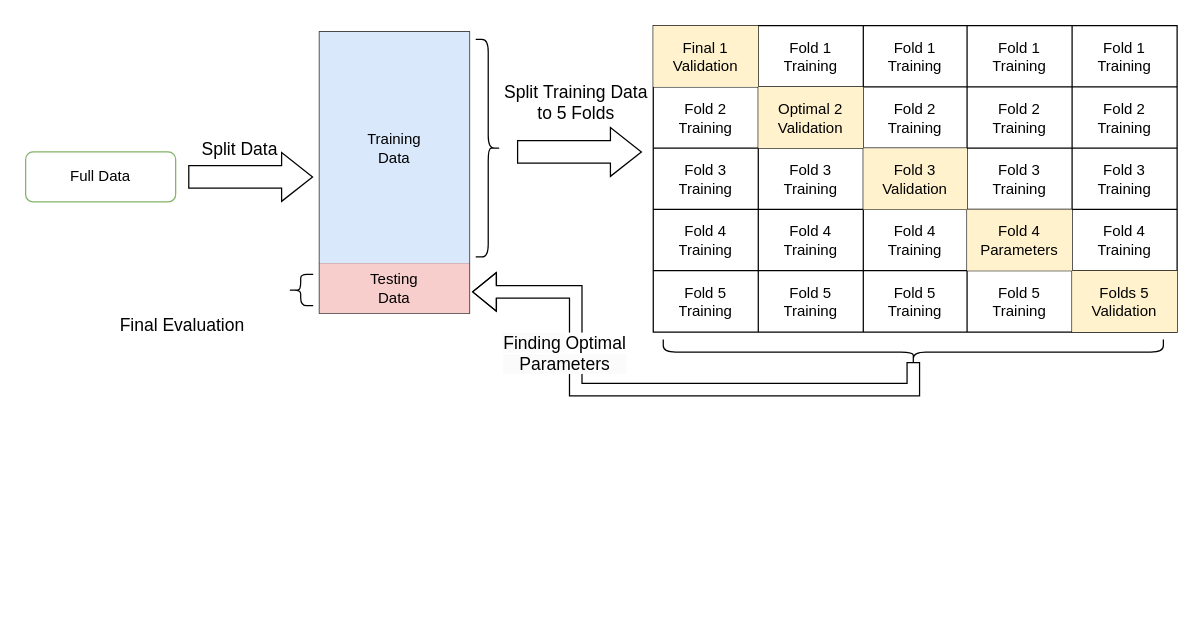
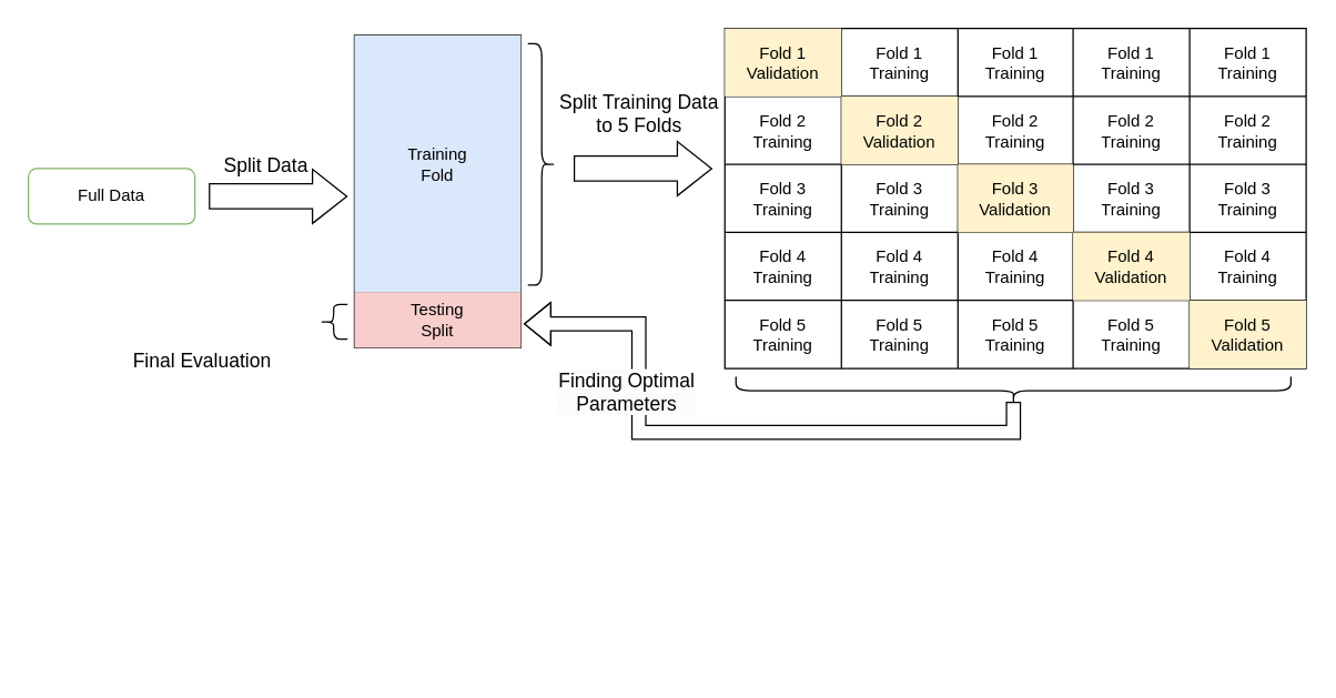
  <mxCell id="0" />
  <mxCell id="1" parent="0" />
  <mxCell id="2" value="Full Data" style="rounded=1;whiteSpace=wrap;html=1;fontSize=12;glass=0;strokeWidth=1;shadow=0;fillColor=#ffffff;strokeColor=#82b366;" parent="1" vertex="1"><mxGeometry x="20" y="121" width="120" height="40" as="geometry" /></mxCell>
  <mxCell id="3" value="" style="shape=table;startSize=0;container=1;collapsible=0;childLayout=tableLayout;" vertex="1" parent="1"><mxGeometry x="522" y="20" width="419" height="245" as="geometry" /></mxCell>
  <mxCell id="4" value="" style="shape=tableRow;horizontal=0;startSize=0;swimlaneHead=0;swimlaneBody=0;strokeColor=inherit;top=0;left=0;bottom=0;right=0;collapsible=0;dropTarget=0;fillColor=none;points=[[0,0.5],[1,0.5]];portConstraint=eastwest;" vertex="1" parent="3"><mxGeometry width="419" height="49" as="geometry" /></mxCell>
- <mxCell id="5" value="Final 1 Validation" style="shape=partialRectangle;html=1;whiteSpace=wrap;connectable=0;strokeColor=#d6b656;overflow=hidden;fillColor=#fff2cc;top=0;left=0;bottom=0;right=0;pointerEvents=1;" vertex="1" parent="4"><mxGeometry width="84" height="49" as="geometry"><mxRectangle width="84" height="49" as="alternateBounds" /></mxGeometry></mxCell>
+ <mxCell id="5" value="Fold 1 Validation" style="shape=partialRectangle;html=1;whiteSpace=wrap;connectable=0;strokeColor=#d6b656;overflow=hidden;fillColor=#fff2cc;top=0;left=0;bottom=0;right=0;pointerEvents=1;" vertex="1" parent="4"><mxGeometry width="84" height="49" as="geometry"><mxRectangle width="84" height="49" as="alternateBounds" /></mxGeometry></mxCell>
  <mxCell id="6" value="Fold 1&lt;div&gt;&lt;span style=&quot;background-color: initial;&quot;&gt;Training&lt;/span&gt;&lt;/div&gt;" style="shape=partialRectangle;html=1;whiteSpace=wrap;connectable=0;strokeColor=inherit;overflow=hidden;fillColor=none;top=0;left=0;bottom=0;right=0;pointerEvents=1;" vertex="1" parent="4"><mxGeometry x="84" width="84" height="49" as="geometry"><mxRectangle width="84" height="49" as="alternateBounds" /></mxGeometry></mxCell>
  <mxCell id="7" value="Fold 1&lt;div&gt;&lt;span style=&quot;background-color: initial;&quot;&gt;Training&lt;/span&gt;&lt;/div&gt;" style="shape=partialRectangle;html=1;whiteSpace=wrap;connectable=0;strokeColor=inherit;overflow=hidden;fillColor=none;top=0;left=0;bottom=0;right=0;pointerEvents=1;" vertex="1" parent="4"><mxGeometry x="168" width="83" height="49" as="geometry"><mxRectangle width="83" height="49" as="alternateBounds" /></mxGeometry></mxCell>
  <mxCell id="8" value="Fold 1&lt;div&gt;&lt;span style=&quot;background-color: initial;&quot;&gt;Training&lt;/span&gt;&lt;/div&gt;" style="shape=partialRectangle;html=1;whiteSpace=wrap;connectable=0;strokeColor=inherit;overflow=hidden;fillColor=none;top=0;left=0;bottom=0;right=0;pointerEvents=1;" vertex="1" parent="4"><mxGeometry x="251" width="84" height="49" as="geometry"><mxRectangle width="84" height="49" as="alternateBounds" /></mxGeometry></mxCell>
  <mxCell id="9" value="Fold 1&lt;div&gt;&lt;span style=&quot;background-color: initial;&quot;&gt;Training&lt;/span&gt;&lt;/div&gt;" style="shape=partialRectangle;html=1;whiteSpace=wrap;connectable=0;strokeColor=inherit;overflow=hidden;fillColor=none;top=0;left=0;bottom=0;right=0;pointerEvents=1;" vertex="1" parent="4"><mxGeometry x="335" width="84" height="49" as="geometry"><mxRectangle width="84" height="49" as="alternateBounds" /></mxGeometry></mxCell>
  <mxCell id="10" value="" style="shape=tableRow;horizontal=0;startSize=0;swimlaneHead=0;swimlaneBody=0;strokeColor=inherit;top=0;left=0;bottom=0;right=0;collapsible=0;dropTarget=0;fillColor=none;points=[[0,0.5],[1,0.5]];portConstraint=eastwest;" vertex="1" parent="3"><mxGeometry y="49" width="419" height="49" as="geometry" /></mxCell>
  <mxCell id="11" value="Fold 2&lt;div&gt;&lt;span style=&quot;background-color: initial;&quot;&gt;Training&lt;/span&gt;&lt;/div&gt;" style="shape=partialRectangle;html=1;whiteSpace=wrap;connectable=0;strokeColor=inherit;overflow=hidden;fillColor=none;top=0;left=0;bottom=0;right=0;pointerEvents=1;" vertex="1" parent="10"><mxGeometry width="84" height="49" as="geometry"><mxRectangle width="84" height="49" as="alternateBounds" /></mxGeometry></mxCell>
- <mxCell id="12" value="Optimal 2 Validation" style="shape=partialRectangle;html=1;whiteSpace=wrap;connectable=0;strokeColor=#d6b656;overflow=hidden;fillColor=#fff2cc;top=0;left=0;bottom=0;right=0;pointerEvents=1;" vertex="1" parent="10"><mxGeometry x="84" width="84" height="49" as="geometry"><mxRectangle width="84" height="49" as="alternateBounds" /></mxGeometry></mxCell>
+ <mxCell id="12" value="Fold 2 Validation" style="shape=partialRectangle;html=1;whiteSpace=wrap;connectable=0;strokeColor=#d6b656;overflow=hidden;fillColor=#fff2cc;top=0;left=0;bottom=0;right=0;pointerEvents=1;" vertex="1" parent="10"><mxGeometry x="84" width="84" height="49" as="geometry"><mxRectangle width="84" height="49" as="alternateBounds" /></mxGeometry></mxCell>
  <mxCell id="13" value="Fold 2&lt;div&gt;&lt;span style=&quot;background-color: initial;&quot;&gt;Training&lt;/span&gt;&lt;/div&gt;" style="shape=partialRectangle;html=1;whiteSpace=wrap;connectable=0;strokeColor=inherit;overflow=hidden;fillColor=none;top=0;left=0;bottom=0;right=0;pointerEvents=1;" vertex="1" parent="10"><mxGeometry x="168" width="83" height="49" as="geometry"><mxRectangle width="83" height="49" as="alternateBounds" /></mxGeometry></mxCell>
  <mxCell id="14" value="Fold 2&lt;div&gt;&lt;span style=&quot;background-color: initial;&quot;&gt;Training&lt;/span&gt;&lt;/div&gt;" style="shape=partialRectangle;html=1;whiteSpace=wrap;connectable=0;strokeColor=inherit;overflow=hidden;fillColor=none;top=0;left=0;bottom=0;right=0;pointerEvents=1;" vertex="1" parent="10"><mxGeometry x="251" width="84" height="49" as="geometry"><mxRectangle width="84" height="49" as="alternateBounds" /></mxGeometry></mxCell>
  <mxCell id="15" value="Fold 2&lt;div&gt;&lt;span style=&quot;background-color: initial;&quot;&gt;Training&lt;/span&gt;&lt;/div&gt;" style="shape=partialRectangle;html=1;whiteSpace=wrap;connectable=0;strokeColor=inherit;overflow=hidden;fillColor=none;top=0;left=0;bottom=0;right=0;pointerEvents=1;" vertex="1" parent="10"><mxGeometry x="335" width="84" height="49" as="geometry"><mxRectangle width="84" height="49" as="alternateBounds" /></mxGeometry></mxCell>
  <mxCell id="16" value="" style="shape=tableRow;horizontal=0;startSize=0;swimlaneHead=0;swimlaneBody=0;strokeColor=inherit;top=0;left=0;bottom=0;right=0;collapsible=0;dropTarget=0;fillColor=none;points=[[0,0.5],[1,0.5]];portConstraint=eastwest;" vertex="1" parent="3"><mxGeometry y="98" width="419" height="49" as="geometry" /></mxCell>
  <mxCell id="17" value="Fold 3&lt;div&gt;&lt;span style=&quot;background-color: initial;&quot;&gt;Training&lt;/span&gt;&lt;/div&gt;" style="shape=partialRectangle;html=1;whiteSpace=wrap;connectable=0;strokeColor=inherit;overflow=hidden;fillColor=none;top=0;left=0;bottom=0;right=0;pointerEvents=1;" vertex="1" parent="16"><mxGeometry width="84" height="49" as="geometry"><mxRectangle width="84" height="49" as="alternateBounds" /></mxGeometry></mxCell>
  <mxCell id="18" value="Fold 3&lt;div&gt;&lt;span style=&quot;background-color: initial;&quot;&gt;Training&lt;/span&gt;&lt;/div&gt;" style="shape=partialRectangle;html=1;whiteSpace=wrap;connectable=0;strokeColor=inherit;overflow=hidden;fillColor=none;top=0;left=0;bottom=0;right=0;pointerEvents=1;" vertex="1" parent="16"><mxGeometry x="84" width="84" height="49" as="geometry"><mxRectangle width="84" height="49" as="alternateBounds" /></mxGeometry></mxCell>
  <mxCell id="19" value="Fold 3 Validation" style="shape=partialRectangle;html=1;whiteSpace=wrap;connectable=0;strokeColor=#d6b656;overflow=hidden;fillColor=#fff2cc;top=0;left=0;bottom=0;right=0;pointerEvents=1;" vertex="1" parent="16"><mxGeometry x="168" width="83" height="49" as="geometry"><mxRectangle width="83" height="49" as="alternateBounds" /></mxGeometry></mxCell>
  <mxCell id="20" value="Fold 3&lt;div&gt;&lt;span style=&quot;background-color: initial;&quot;&gt;Training&lt;/span&gt;&lt;/div&gt;" style="shape=partialRectangle;html=1;whiteSpace=wrap;connectable=0;strokeColor=inherit;overflow=hidden;fillColor=none;top=0;left=0;bottom=0;right=0;pointerEvents=1;" vertex="1" parent="16"><mxGeometry x="251" width="84" height="49" as="geometry"><mxRectangle width="84" height="49" as="alternateBounds" /></mxGeometry></mxCell>
  <mxCell id="21" value="Fold 3&lt;div&gt;&lt;span style=&quot;background-color: initial;&quot;&gt;Training&lt;/span&gt;&lt;/div&gt;" style="shape=partialRectangle;html=1;whiteSpace=wrap;connectable=0;strokeColor=inherit;overflow=hidden;fillColor=none;top=0;left=0;bottom=0;right=0;pointerEvents=1;" vertex="1" parent="16"><mxGeometry x="335" width="84" height="49" as="geometry"><mxRectangle width="84" height="49" as="alternateBounds" /></mxGeometry></mxCell>
  <mxCell id="22" value="" style="shape=tableRow;horizontal=0;startSize=0;swimlaneHead=0;swimlaneBody=0;strokeColor=inherit;top=0;left=0;bottom=0;right=0;collapsible=0;dropTarget=0;fillColor=none;points=[[0,0.5],[1,0.5]];portConstraint=eastwest;" vertex="1" parent="3"><mxGeometry y="147" width="419" height="49" as="geometry" /></mxCell>
  <mxCell id="23" value="Fold 4&lt;div&gt;&lt;span style=&quot;background-color: initial;&quot;&gt;Training&lt;/span&gt;&lt;/div&gt;" style="shape=partialRectangle;html=1;whiteSpace=wrap;connectable=0;strokeColor=inherit;overflow=hidden;fillColor=none;top=0;left=0;bottom=0;right=0;pointerEvents=1;" vertex="1" parent="22"><mxGeometry width="84" height="49" as="geometry"><mxRectangle width="84" height="49" as="alternateBounds" /></mxGeometry></mxCell>
  <mxCell id="24" value="Fold 4&lt;div&gt;&lt;span style=&quot;background-color: initial;&quot;&gt;Training&lt;/span&gt;&lt;/div&gt;" style="shape=partialRectangle;html=1;whiteSpace=wrap;connectable=0;strokeColor=inherit;overflow=hidden;fillColor=none;top=0;left=0;bottom=0;right=0;pointerEvents=1;" vertex="1" parent="22"><mxGeometry x="84" width="84" height="49" as="geometry"><mxRectangle width="84" height="49" as="alternateBounds" /></mxGeometry></mxCell>
  <mxCell id="25" value="Fold 4&lt;div&gt;&lt;span style=&quot;background-color: initial;&quot;&gt;Training&lt;/span&gt;&lt;/div&gt;" style="shape=partialRectangle;html=1;whiteSpace=wrap;connectable=0;strokeColor=inherit;overflow=hidden;fillColor=none;top=0;left=0;bottom=0;right=0;pointerEvents=1;" vertex="1" parent="22"><mxGeometry x="168" width="83" height="49" as="geometry"><mxRectangle width="83" height="49" as="alternateBounds" /></mxGeometry></mxCell>
- <mxCell id="26" value="Fold 4 Parameters" style="shape=partialRectangle;html=1;whiteSpace=wrap;connectable=0;strokeColor=#d6b656;overflow=hidden;fillColor=#fff2cc;top=0;left=0;bottom=0;right=0;pointerEvents=1;" vertex="1" parent="22"><mxGeometry x="251" width="84" height="49" as="geometry"><mxRectangle width="84" height="49" as="alternateBounds" /></mxGeometry></mxCell>
+ <mxCell id="26" value="Fold 4 Validation" style="shape=partialRectangle;html=1;whiteSpace=wrap;connectable=0;strokeColor=#d6b656;overflow=hidden;fillColor=#fff2cc;top=0;left=0;bottom=0;right=0;pointerEvents=1;" vertex="1" parent="22"><mxGeometry x="251" width="84" height="49" as="geometry"><mxRectangle width="84" height="49" as="alternateBounds" /></mxGeometry></mxCell>
  <mxCell id="27" value="Fold 4&lt;div&gt;&lt;span style=&quot;background-color: initial;&quot;&gt;Training&lt;/span&gt;&lt;/div&gt;" style="shape=partialRectangle;html=1;whiteSpace=wrap;connectable=0;strokeColor=inherit;overflow=hidden;fillColor=none;top=0;left=0;bottom=0;right=0;pointerEvents=1;" vertex="1" parent="22"><mxGeometry x="335" width="84" height="49" as="geometry"><mxRectangle width="84" height="49" as="alternateBounds" /></mxGeometry></mxCell>
  <mxCell id="28" value="" style="shape=tableRow;horizontal=0;startSize=0;swimlaneHead=0;swimlaneBody=0;strokeColor=inherit;top=0;left=0;bottom=0;right=0;collapsible=0;dropTarget=0;fillColor=none;points=[[0,0.5],[1,0.5]];portConstraint=eastwest;" vertex="1" parent="3"><mxGeometry y="196" width="419" height="49" as="geometry" /></mxCell>
  <mxCell id="29" value="Fold 5&lt;div&gt;&lt;span style=&quot;background-color: initial;&quot;&gt;Training&lt;/span&gt;&lt;/div&gt;" style="shape=partialRectangle;html=1;whiteSpace=wrap;connectable=0;strokeColor=inherit;overflow=hidden;fillColor=none;top=0;left=0;bottom=0;right=0;pointerEvents=1;" vertex="1" parent="28"><mxGeometry width="84" height="49" as="geometry"><mxRectangle width="84" height="49" as="alternateBounds" /></mxGeometry></mxCell>
  <mxCell id="30" value="Fold 5&lt;div&gt;&lt;span style=&quot;background-color: initial;&quot;&gt;Training&lt;/span&gt;&lt;/div&gt;" style="shape=partialRectangle;html=1;whiteSpace=wrap;connectable=0;strokeColor=inherit;overflow=hidden;fillColor=none;top=0;left=0;bottom=0;right=0;pointerEvents=1;" vertex="1" parent="28"><mxGeometry x="84" width="84" height="49" as="geometry"><mxRectangle width="84" height="49" as="alternateBounds" /></mxGeometry></mxCell>
  <mxCell id="31" value="Fold 5&lt;div&gt;&lt;span style=&quot;background-color: initial;&quot;&gt;Training&lt;/span&gt;&lt;/div&gt;" style="shape=partialRectangle;html=1;whiteSpace=wrap;connectable=0;strokeColor=inherit;overflow=hidden;fillColor=none;top=0;left=0;bottom=0;right=0;pointerEvents=1;" vertex="1" parent="28"><mxGeometry x="168" width="83" height="49" as="geometry"><mxRectangle width="83" height="49" as="alternateBounds" /></mxGeometry></mxCell>
  <mxCell id="32" value="Fold 5&lt;div&gt;&lt;span style=&quot;background-color: initial;&quot;&gt;Training&lt;/span&gt;&lt;/div&gt;" style="shape=partialRectangle;html=1;whiteSpace=wrap;connectable=0;strokeColor=inherit;overflow=hidden;fillColor=none;top=0;left=0;bottom=0;right=0;pointerEvents=1;" vertex="1" parent="28"><mxGeometry x="251" width="84" height="49" as="geometry"><mxRectangle width="84" height="49" as="alternateBounds" /></mxGeometry></mxCell>
- <mxCell id="33" value="Folds 5 Validation" style="shape=partialRectangle;html=1;whiteSpace=wrap;connectable=0;strokeColor=#d6b656;overflow=hidden;fillColor=#fff2cc;top=0;left=0;bottom=0;right=0;pointerEvents=1;" vertex="1" parent="28"><mxGeometry x="335" width="84" height="49" as="geometry"><mxRectangle width="84" height="49" as="alternateBounds" /></mxGeometry></mxCell>
+ <mxCell id="33" value="Fold 5 Validation" style="shape=partialRectangle;html=1;whiteSpace=wrap;connectable=0;strokeColor=#d6b656;overflow=hidden;fillColor=#fff2cc;top=0;left=0;bottom=0;right=0;pointerEvents=1;" vertex="1" parent="28"><mxGeometry x="335" width="84" height="49" as="geometry"><mxRectangle width="84" height="49" as="alternateBounds" /></mxGeometry></mxCell>
  <mxCell id="34" value="" style="shape=table;startSize=0;container=1;collapsible=0;childLayout=tableLayout;" vertex="1" parent="1"><mxGeometry x="255" y="25" width="120" height="225" as="geometry" /></mxCell>
  <mxCell id="35" value="" style="shape=tableRow;horizontal=0;startSize=0;swimlaneHead=0;swimlaneBody=0;strokeColor=inherit;top=0;left=0;bottom=0;right=0;collapsible=0;dropTarget=0;fillColor=none;points=[[0,0.5],[1,0.5]];portConstraint=eastwest;" vertex="1" parent="34"><mxGeometry width="120" height="185" as="geometry" /></mxCell>
- <mxCell id="36" value="Training&lt;div&gt;Data&lt;/div&gt;" style="shape=partialRectangle;html=1;whiteSpace=wrap;connectable=0;strokeColor=#6c8ebf;overflow=hidden;fillColor=#dae8fc;top=0;left=0;bottom=0;right=0;pointerEvents=1;" vertex="1" parent="35"><mxGeometry width="120" height="185" as="geometry"><mxRectangle width="120" height="185" as="alternateBounds" /></mxGeometry></mxCell>
+ <mxCell id="36" value="Training&lt;div&gt;Fold&lt;/div&gt;" style="shape=partialRectangle;html=1;whiteSpace=wrap;connectable=0;strokeColor=#6c8ebf;overflow=hidden;fillColor=#dae8fc;top=0;left=0;bottom=0;right=0;pointerEvents=1;" vertex="1" parent="35"><mxGeometry width="120" height="185" as="geometry"><mxRectangle width="120" height="185" as="alternateBounds" /></mxGeometry></mxCell>
  <mxCell id="37" value="" style="shape=tableRow;horizontal=0;startSize=0;swimlaneHead=0;swimlaneBody=0;strokeColor=inherit;top=0;left=0;bottom=0;right=0;collapsible=0;dropTarget=0;fillColor=none;points=[[0,0.5],[1,0.5]];portConstraint=eastwest;" vertex="1" parent="34"><mxGeometry y="185" width="120" height="40" as="geometry" /></mxCell>
- <mxCell id="38" value="Testing&lt;div&gt;Data&lt;/div&gt;" style="shape=partialRectangle;html=1;whiteSpace=wrap;connectable=0;strokeColor=#b85450;overflow=hidden;fillColor=#f8cecc;top=0;left=0;bottom=0;right=0;pointerEvents=1;" vertex="1" parent="37"><mxGeometry width="120" height="40" as="geometry"><mxRectangle width="120" height="40" as="alternateBounds" /></mxGeometry></mxCell>
+ <mxCell id="38" value="Testing&lt;div&gt;Split&lt;/div&gt;" style="shape=partialRectangle;html=1;whiteSpace=wrap;connectable=0;strokeColor=#b85450;overflow=hidden;fillColor=#f8cecc;top=0;left=0;bottom=0;right=0;pointerEvents=1;" vertex="1" parent="37"><mxGeometry width="120" height="40" as="geometry"><mxRectangle width="120" height="40" as="alternateBounds" /></mxGeometry></mxCell>
  <mxCell id="39" value="" style="shape=flexArrow;endArrow=classic;html=1;rounded=0;width=18;endSize=7.92;" edge="1" parent="1"><mxGeometry width="50" height="50" relative="1" as="geometry"><mxPoint x="150" y="141" as="sourcePoint" /><mxPoint x="250" y="141" as="targetPoint" /></mxGeometry></mxCell>
  <mxCell id="40" value="Split Data" style="edgeLabel;html=1;align=center;verticalAlign=middle;resizable=0;points=[];fontSize=14;" vertex="1" connectable="0" parent="39"><mxGeometry x="-0.2" y="-3" relative="1" as="geometry"><mxPoint y="-26" as="offset" /></mxGeometry></mxCell>
  <mxCell id="41" value="" style="shape=curlyBracket;whiteSpace=wrap;html=1;rounded=1;flipH=1;labelPosition=right;verticalLabelPosition=middle;align=left;verticalAlign=middle;" vertex="1" parent="1"><mxGeometry x="380" y="31" width="20" height="174" as="geometry" /></mxCell>
  <mxCell id="42" value="" style="shape=flexArrow;endArrow=classic;html=1;rounded=0;width=18;endSize=7.92;" edge="1" parent="1"><mxGeometry width="50" height="50" relative="1" as="geometry"><mxPoint x="413" y="121" as="sourcePoint" /><mxPoint x="513" y="121" as="targetPoint" /></mxGeometry></mxCell>
  <mxCell id="43" value="Split&amp;nbsp;Training Data&lt;div&gt;to 5 Folds&lt;/div&gt;" style="edgeLabel;html=1;align=center;verticalAlign=middle;resizable=0;points=[];fontSize=14;" vertex="1" connectable="0" parent="42"><mxGeometry x="-0.2" y="-3" relative="1" as="geometry"><mxPoint x="6" y="-44" as="offset" /></mxGeometry></mxCell>
  <mxCell id="44" value="" style="shape=curlyBracket;whiteSpace=wrap;html=1;rounded=1;flipH=1;labelPosition=right;verticalLabelPosition=middle;align=left;verticalAlign=middle;rotation=-180;" vertex="1" parent="1"><mxGeometry x="230" y="219" width="20" height="25" as="geometry" /></mxCell>
  <mxCell id="45" value="Final Evaluation" style="text;html=1;align=center;verticalAlign=middle;resizable=0;points=[];autosize=1;strokeColor=none;fillColor=none;fontSize=14;" vertex="1" parent="1"><mxGeometry x="85" y="245" width="120" height="30" as="geometry" /></mxCell>
  <mxCell id="46" style="edgeStyle=orthogonalEdgeStyle;rounded=0;orthogonalLoop=1;jettySize=auto;html=1;shape=flexArrow;exitX=0.1;exitY=0.5;exitDx=0;exitDy=0;exitPerimeter=0;entryX=1.017;entryY=0.924;entryDx=0;entryDy=0;entryPerimeter=0;" edge="1" parent="1" source="48" target="34"><mxGeometry relative="1" as="geometry"><mxPoint x="730" y="301" as="sourcePoint" /><mxPoint x="315" y="251" as="targetPoint" /><Array as="points"><mxPoint x="730" y="311" /><mxPoint x="460" y="311" /><mxPoint x="460" y="233" /></Array></mxGeometry></mxCell>
  <mxCell id="47" value="&lt;span style=&quot;font-size: 14px; background-color: rgb(251, 251, 251);&quot;&gt;Finding&amp;nbsp;&lt;/span&gt;&lt;span style=&quot;font-size: 14px; background-color: initial;&quot;&gt;Optimal&lt;/span&gt;&lt;div style=&quot;font-size: 14px; background-color: rgb(251, 251, 251);&quot;&gt;&lt;span style=&quot;background-color: initial;&quot;&gt;Parameters&lt;/span&gt;&lt;/div&gt;" style="edgeLabel;html=1;align=center;verticalAlign=middle;resizable=0;points=[];" vertex="1" connectable="0" parent="46"><mxGeometry x="0.435" y="-3" relative="1" as="geometry"><mxPoint x="-13" y="3" as="offset" /></mxGeometry></mxCell>
  <mxCell id="48" value="" style="shape=curlyBracket;whiteSpace=wrap;html=1;rounded=1;flipH=1;labelPosition=right;verticalLabelPosition=middle;align=left;verticalAlign=middle;rotation=90;" vertex="1" parent="1"><mxGeometry x="720" y="81" width="20" height="400" as="geometry" /></mxCell>
